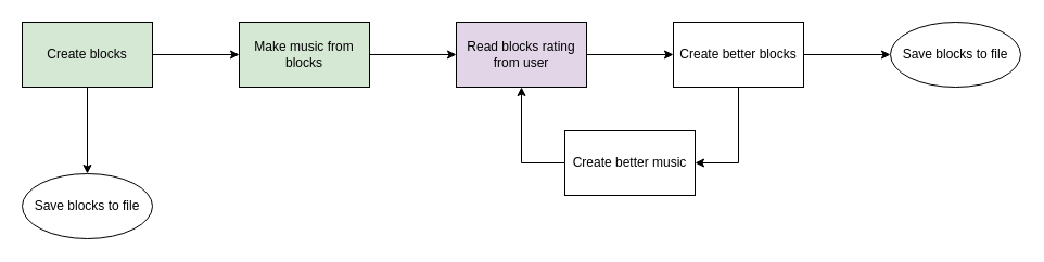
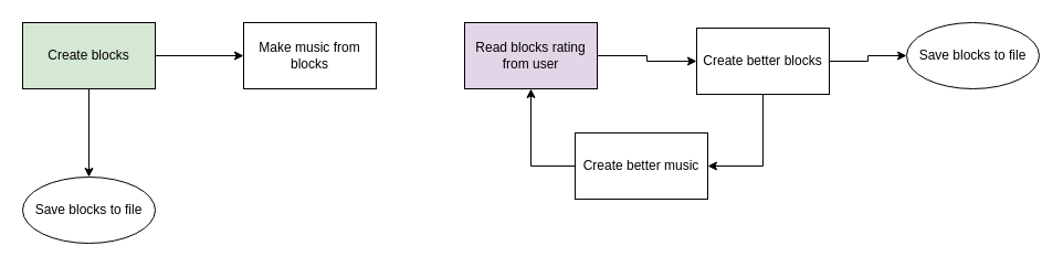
  <mxCell id="0" />
  <mxCell id="1" parent="0" />
  <mxCell id="2" value="" style="edgeStyle=orthogonalEdgeStyle;rounded=0;orthogonalLoop=1;jettySize=auto;html=1;" edge="1" parent="1" source="4" target="6"><mxGeometry relative="1" as="geometry" /></mxCell>
  <mxCell id="3" value="" style="edgeStyle=orthogonalEdgeStyle;rounded=0;orthogonalLoop=1;jettySize=auto;html=1;" edge="1" parent="1" source="4" target="12"><mxGeometry relative="1" as="geometry" /></mxCell>
  <mxCell id="4" value="Create blocks" style="rounded=0;whiteSpace=wrap;html=1;fillColor=#d5e8d4;" vertex="1" parent="1"><mxGeometry x="20" y="20" width="120" height="60" as="geometry" /></mxCell>
- <mxCell id="5" value="" style="edgeStyle=orthogonalEdgeStyle;rounded=0;orthogonalLoop=1;jettySize=auto;html=1;" edge="1" parent="1" source="6" target="8"><mxGeometry relative="1" as="geometry" /></mxCell>
- <mxCell id="6" value="Make music from blocks" style="rounded=0;whiteSpace=wrap;html=1;fillColor=#d5e8d4;" vertex="1" parent="1"><mxGeometry x="220" y="20" width="120" height="60" as="geometry" /></mxCell>
+ <mxCell id="6" value="Make music from blocks" style="rounded=0;whiteSpace=wrap;html=1;" vertex="1" parent="1"><mxGeometry x="220" y="20" width="120" height="60" as="geometry" /></mxCell>
  <mxCell id="7" value="" style="edgeStyle=orthogonalEdgeStyle;rounded=0;orthogonalLoop=1;jettySize=auto;html=1;" edge="1" parent="1" source="8" target="11"><mxGeometry relative="1" as="geometry" /></mxCell>
  <mxCell id="8" value="Read blocks rating from user" style="rounded=0;whiteSpace=wrap;html=1;fillColor=#e1d5e7;" vertex="1" parent="1"><mxGeometry x="420" y="20" width="120" height="60" as="geometry" /></mxCell>
  <mxCell id="9" value="" style="edgeStyle=orthogonalEdgeStyle;rounded=0;orthogonalLoop=1;jettySize=auto;html=1;entryX=1;entryY=0.5;entryDx=0;entryDy=0;" edge="1" parent="1" source="11" target="14"><mxGeometry relative="1" as="geometry"><mxPoint x="600" y="166" as="targetPoint" /></mxGeometry></mxCell>
  <mxCell id="10" value="" style="edgeStyle=orthogonalEdgeStyle;rounded=0;orthogonalLoop=1;jettySize=auto;html=1;" edge="1" parent="1" source="11" target="15"><mxGeometry relative="1" as="geometry" /></mxCell>
- <mxCell id="11" value="Create better blocks" style="rounded=0;whiteSpace=wrap;html=1;" vertex="1" parent="1"><mxGeometry x="620" y="20" width="120" height="60" as="geometry" /></mxCell>
+ <mxCell id="11" value="Create better blocks" style="rounded=0;whiteSpace=wrap;html=1;" vertex="1" parent="1"><mxGeometry x="630" y="25" width="120" height="60" as="geometry" /></mxCell>
  <mxCell id="12" value="Save blocks to file" style="ellipse;whiteSpace=wrap;html=1;rounded=0;" vertex="1" parent="1"><mxGeometry x="20" y="160" width="120" height="60" as="geometry" /></mxCell>
  <mxCell id="13" style="edgeStyle=orthogonalEdgeStyle;rounded=0;orthogonalLoop=1;jettySize=auto;html=1;exitX=0;exitY=0.5;exitDx=0;exitDy=0;" edge="1" parent="1" source="14" target="8"><mxGeometry relative="1" as="geometry" /></mxCell>
  <mxCell id="14" value="Create better music" style="rounded=0;whiteSpace=wrap;html=1;" vertex="1" parent="1"><mxGeometry x="520" y="120" width="120" height="60" as="geometry" /></mxCell>
  <mxCell id="15" value="Save blocks to file" style="ellipse;whiteSpace=wrap;html=1;rounded=0;" vertex="1" parent="1"><mxGeometry x="820" y="20" width="120" height="60" as="geometry" /></mxCell>
